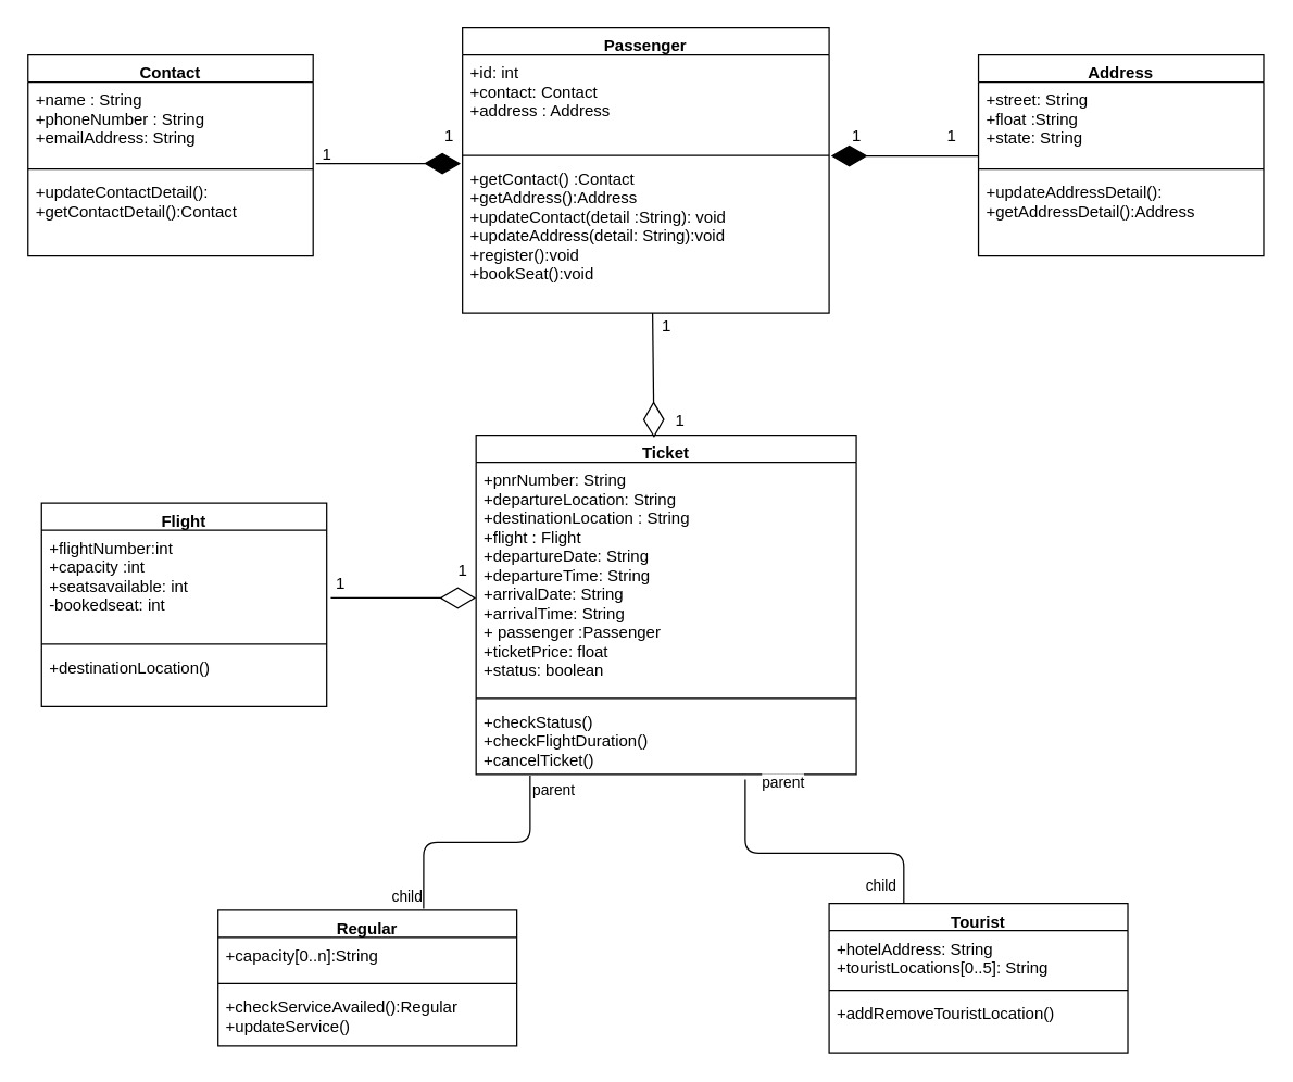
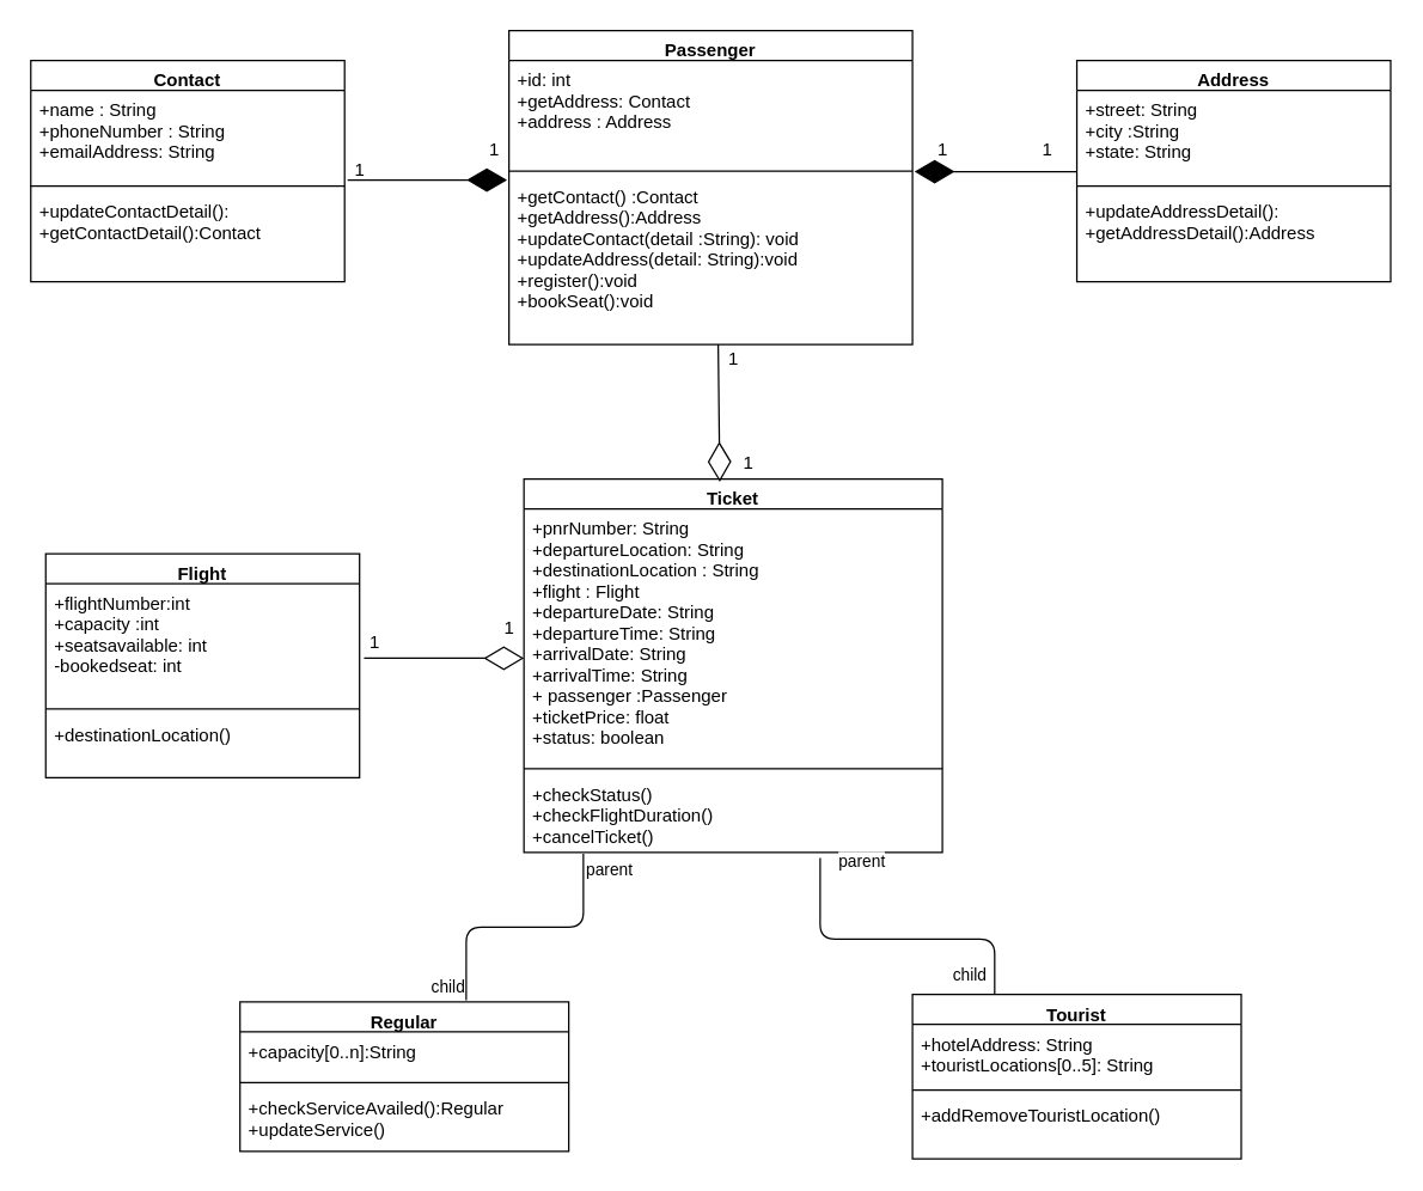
  <mxCell id="0" />
  <mxCell id="1" parent="0" />
  <mxCell id="2" value="Passenger" style="swimlane;fontStyle=1;align=center;verticalAlign=top;childLayout=stackLayout;horizontal=1;startSize=20;horizontalStack=0;resizeParent=1;resizeParentMax=0;resizeLast=0;collapsible=1;marginBottom=0;" vertex="1" parent="1"><mxGeometry x="340" y="20" width="270" height="210" as="geometry" /></mxCell>
- <mxCell id="3" value="+id: int&#10;+contact: Contact&#10;+address : Address" style="text;strokeColor=none;fillColor=none;align=left;verticalAlign=top;spacingLeft=4;spacingRight=4;overflow=hidden;rotatable=0;points=[[0,0.5],[1,0.5]];portConstraint=eastwest;" vertex="1" parent="2"><mxGeometry y="20" width="270" height="70" as="geometry" /></mxCell>
+ <mxCell id="3" value="+id: int&#10;+getAddress: Contact&#10;+address : Address" style="text;strokeColor=none;fillColor=none;align=left;verticalAlign=top;spacingLeft=4;spacingRight=4;overflow=hidden;rotatable=0;points=[[0,0.5],[1,0.5]];portConstraint=eastwest;" vertex="1" parent="2"><mxGeometry y="20" width="270" height="70" as="geometry" /></mxCell>
  <mxCell id="4" value="" style="line;strokeWidth=1;fillColor=none;align=left;verticalAlign=middle;spacingTop=-1;spacingLeft=3;spacingRight=3;rotatable=0;labelPosition=right;points=[];portConstraint=eastwest;" vertex="1" parent="2"><mxGeometry y="90" width="270" height="8" as="geometry" /></mxCell>
  <mxCell id="5" value="+getContact() :Contact&#10;+getAddress():Address&#10;+updateContact(detail :String): void&#10;+updateAddress(detail: String):void&#10;+register():void&#10;+bookSeat():void" style="text;strokeColor=none;fillColor=none;align=left;verticalAlign=top;spacingLeft=4;spacingRight=4;overflow=hidden;rotatable=0;points=[[0,0.5],[1,0.5]];portConstraint=eastwest;" vertex="1" parent="2"><mxGeometry y="98" width="270" height="112" as="geometry" /></mxCell>
  <mxCell id="6" value="Contact" style="swimlane;fontStyle=1;align=center;verticalAlign=top;childLayout=stackLayout;horizontal=1;startSize=20;horizontalStack=0;resizeParent=1;resizeParentMax=0;resizeLast=0;collapsible=1;marginBottom=0;" vertex="1" parent="1"><mxGeometry x="20" y="40" width="210" height="148" as="geometry" /></mxCell>
  <mxCell id="7" value="+name : String&#10;+phoneNumber : String&#10;+emailAddress: String" style="text;strokeColor=none;fillColor=none;align=left;verticalAlign=top;spacingLeft=4;spacingRight=4;overflow=hidden;rotatable=0;points=[[0,0.5],[1,0.5]];portConstraint=eastwest;" vertex="1" parent="6"><mxGeometry y="20" width="210" height="60" as="geometry" /></mxCell>
  <mxCell id="8" value="" style="line;strokeWidth=1;fillColor=none;align=left;verticalAlign=middle;spacingTop=-1;spacingLeft=3;spacingRight=3;rotatable=0;labelPosition=right;points=[];portConstraint=eastwest;" vertex="1" parent="6"><mxGeometry y="80" width="210" height="8" as="geometry" /></mxCell>
  <mxCell id="9" value="+updateContactDetail():&#10;+getContactDetail():Contact" style="text;strokeColor=none;fillColor=none;align=left;verticalAlign=top;spacingLeft=4;spacingRight=4;overflow=hidden;rotatable=0;points=[[0,0.5],[1,0.5]];portConstraint=eastwest;" vertex="1" parent="6"><mxGeometry y="88" width="210" height="60" as="geometry" /></mxCell>
  <mxCell id="10" value="Address" style="swimlane;fontStyle=1;align=center;verticalAlign=top;childLayout=stackLayout;horizontal=1;startSize=20;horizontalStack=0;resizeParent=1;resizeParentMax=0;resizeLast=0;collapsible=1;marginBottom=0;" vertex="1" parent="1"><mxGeometry x="720" y="40" width="210" height="148" as="geometry" /></mxCell>
- <mxCell id="11" value="+street: String&#10;+float :String&#10;+state: String" style="text;strokeColor=none;fillColor=none;align=left;verticalAlign=top;spacingLeft=4;spacingRight=4;overflow=hidden;rotatable=0;points=[[0,0.5],[1,0.5]];portConstraint=eastwest;" vertex="1" parent="10"><mxGeometry y="20" width="210" height="60" as="geometry" /></mxCell>
+ <mxCell id="11" value="+street: String&#10;+city :String&#10;+state: String" style="text;strokeColor=none;fillColor=none;align=left;verticalAlign=top;spacingLeft=4;spacingRight=4;overflow=hidden;rotatable=0;points=[[0,0.5],[1,0.5]];portConstraint=eastwest;" vertex="1" parent="10"><mxGeometry y="20" width="210" height="60" as="geometry" /></mxCell>
  <mxCell id="12" value="" style="line;strokeWidth=1;fillColor=none;align=left;verticalAlign=middle;spacingTop=-1;spacingLeft=3;spacingRight=3;rotatable=0;labelPosition=right;points=[];portConstraint=eastwest;" vertex="1" parent="10"><mxGeometry y="80" width="210" height="8" as="geometry" /></mxCell>
  <mxCell id="13" value="+updateAddressDetail():&#10;+getAddressDetail():Address" style="text;strokeColor=none;fillColor=none;align=left;verticalAlign=top;spacingLeft=4;spacingRight=4;overflow=hidden;rotatable=0;points=[[0,0.5],[1,0.5]];portConstraint=eastwest;" vertex="1" parent="10"><mxGeometry y="88" width="210" height="60" as="geometry" /></mxCell>
  <mxCell id="14" value="Ticket" style="swimlane;fontStyle=1;align=center;verticalAlign=top;childLayout=stackLayout;horizontal=1;startSize=20;horizontalStack=0;resizeParent=1;resizeParentMax=0;resizeLast=0;collapsible=1;marginBottom=0;" vertex="1" parent="1"><mxGeometry x="350" y="320" width="280" height="250" as="geometry" /></mxCell>
  <mxCell id="15" value="+pnrNumber: String&#10;+departureLocation: String&#10;+destinationLocation : String&#10;+flight : Flight&#10;+departureDate: String&#10;+departureTime: String&#10;+arrivalDate: String&#10;+arrivalTime: String&#10;+ passenger :Passenger&#10;+ticketPrice: float&#10;+status: boolean" style="text;strokeColor=none;fillColor=none;align=left;verticalAlign=top;spacingLeft=4;spacingRight=4;overflow=hidden;rotatable=0;points=[[0,0.5],[1,0.5]];portConstraint=eastwest;" vertex="1" parent="14"><mxGeometry y="20" width="280" height="170" as="geometry" /></mxCell>
  <mxCell id="16" value="" style="line;strokeWidth=1;fillColor=none;align=left;verticalAlign=middle;spacingTop=-1;spacingLeft=3;spacingRight=3;rotatable=0;labelPosition=right;points=[];portConstraint=eastwest;" vertex="1" parent="14"><mxGeometry y="190" width="280" height="8" as="geometry" /></mxCell>
  <mxCell id="17" value="+checkStatus()&#10;+checkFlightDuration()&#10;+cancelTicket()" style="text;strokeColor=none;fillColor=none;align=left;verticalAlign=top;spacingLeft=4;spacingRight=4;overflow=hidden;rotatable=0;points=[[0,0.5],[1,0.5]];portConstraint=eastwest;" vertex="1" parent="14"><mxGeometry y="198" width="280" height="52" as="geometry" /></mxCell>
  <mxCell id="18" value="" style="endArrow=none;html=1;edgeStyle=orthogonalEdgeStyle;entryX=0.25;entryY=0;entryDx=0;entryDy=0;exitX=0.708;exitY=1.069;exitDx=0;exitDy=0;exitPerimeter=0;" edge="1" parent="14" source="17"><mxGeometry relative="1" as="geometry"><mxPoint x="199" y="260" as="sourcePoint" /><mxPoint x="315" y="353.39" as="targetPoint" /><Array as="points"><mxPoint x="198" y="308" /><mxPoint x="315" y="308" /></Array></mxGeometry></mxCell>
  <mxCell id="19" value="parent" style="edgeLabel;resizable=0;html=1;align=left;verticalAlign=bottom;" connectable="0" vertex="1" parent="18"><mxGeometry x="-1" relative="1" as="geometry"><mxPoint x="11" y="10" as="offset" /></mxGeometry></mxCell>
  <mxCell id="20" value="child" style="edgeLabel;resizable=0;html=1;align=right;verticalAlign=bottom;" connectable="0" vertex="1" parent="18"><mxGeometry x="1" relative="1" as="geometry"><mxPoint x="-5" y="-14" as="offset" /></mxGeometry></mxCell>
  <mxCell id="21" value="Regular" style="swimlane;fontStyle=1;align=center;verticalAlign=top;childLayout=stackLayout;horizontal=1;startSize=20;horizontalStack=0;resizeParent=1;resizeParentMax=0;resizeLast=0;collapsible=1;marginBottom=0;" vertex="1" parent="1"><mxGeometry x="160" y="670" width="220" height="100" as="geometry" /></mxCell>
  <mxCell id="22" value="+capacity[0..n]:String" style="text;strokeColor=none;fillColor=none;align=left;verticalAlign=top;spacingLeft=4;spacingRight=4;overflow=hidden;rotatable=0;points=[[0,0.5],[1,0.5]];portConstraint=eastwest;" vertex="1" parent="21"><mxGeometry y="20" width="220" height="30" as="geometry" /></mxCell>
  <mxCell id="23" value="" style="line;strokeWidth=1;fillColor=none;align=left;verticalAlign=middle;spacingTop=-1;spacingLeft=3;spacingRight=3;rotatable=0;labelPosition=right;points=[];portConstraint=eastwest;" vertex="1" parent="21"><mxGeometry y="50" width="220" height="8" as="geometry" /></mxCell>
  <mxCell id="24" value="+checkServiceAvailed():Regular&#10;+updateService()" style="text;strokeColor=none;fillColor=none;align=left;verticalAlign=top;spacingLeft=4;spacingRight=4;overflow=hidden;rotatable=0;points=[[0,0.5],[1,0.5]];portConstraint=eastwest;" vertex="1" parent="21"><mxGeometry y="58" width="220" height="42" as="geometry" /></mxCell>
  <mxCell id="25" value="Tourist" style="swimlane;fontStyle=1;align=center;verticalAlign=top;childLayout=stackLayout;horizontal=1;startSize=20;horizontalStack=0;resizeParent=1;resizeParentMax=0;resizeLast=0;collapsible=1;marginBottom=0;" vertex="1" parent="1"><mxGeometry x="610" y="665" width="220" height="110" as="geometry" /></mxCell>
  <mxCell id="26" value="+hotelAddress: String&#10;+touristLocations[0..5]: String" style="text;strokeColor=none;fillColor=none;align=left;verticalAlign=top;spacingLeft=4;spacingRight=4;overflow=hidden;rotatable=0;points=[[0,0.5],[1,0.5]];portConstraint=eastwest;" vertex="1" parent="25"><mxGeometry y="20" width="220" height="40" as="geometry" /></mxCell>
  <mxCell id="27" value="" style="line;strokeWidth=1;fillColor=none;align=left;verticalAlign=middle;spacingTop=-1;spacingLeft=3;spacingRight=3;rotatable=0;labelPosition=right;points=[];portConstraint=eastwest;" vertex="1" parent="25"><mxGeometry y="60" width="220" height="8" as="geometry" /></mxCell>
  <mxCell id="28" value="+addRemoveTouristLocation()" style="text;strokeColor=none;fillColor=none;align=left;verticalAlign=top;spacingLeft=4;spacingRight=4;overflow=hidden;rotatable=0;points=[[0,0.5],[1,0.5]];portConstraint=eastwest;" vertex="1" parent="25"><mxGeometry y="68" width="220" height="42" as="geometry" /></mxCell>
  <mxCell id="29" value="Flight" style="swimlane;fontStyle=1;align=center;verticalAlign=top;childLayout=stackLayout;horizontal=1;startSize=20;horizontalStack=0;resizeParent=1;resizeParentMax=0;resizeLast=0;collapsible=1;marginBottom=0;" vertex="1" parent="1"><mxGeometry x="30" y="370" width="210" height="150" as="geometry" /></mxCell>
  <mxCell id="30" value="+flightNumber:int&#10;+capacity :int&#10;+seatsavailable: int&#10;-bookedseat: int" style="text;strokeColor=none;fillColor=none;align=left;verticalAlign=top;spacingLeft=4;spacingRight=4;overflow=hidden;rotatable=0;points=[[0,0.5],[1,0.5]];portConstraint=eastwest;" vertex="1" parent="29"><mxGeometry y="20" width="210" height="80" as="geometry" /></mxCell>
  <mxCell id="31" value="" style="line;strokeWidth=1;fillColor=none;align=left;verticalAlign=middle;spacingTop=-1;spacingLeft=3;spacingRight=3;rotatable=0;labelPosition=right;points=[];portConstraint=eastwest;" vertex="1" parent="29"><mxGeometry y="100" width="210" height="8" as="geometry" /></mxCell>
  <mxCell id="32" value="+destinationLocation()" style="text;strokeColor=none;fillColor=none;align=left;verticalAlign=top;spacingLeft=4;spacingRight=4;overflow=hidden;rotatable=0;points=[[0,0.5],[1,0.5]];portConstraint=eastwest;" vertex="1" parent="29"><mxGeometry y="108" width="210" height="42" as="geometry" /></mxCell>
  <mxCell id="33" value="" style="endArrow=diamondThin;endFill=1;endSize=24;html=1;entryX=-0.005;entryY=0.018;entryDx=0;entryDy=0;entryPerimeter=0;" edge="1" parent="1" target="5"><mxGeometry width="160" relative="1" as="geometry"><mxPoint x="232" y="120" as="sourcePoint" /><mxPoint x="460" y="250" as="targetPoint" /><Array as="points"><mxPoint x="280" y="120" /></Array></mxGeometry></mxCell>
  <mxCell id="34" value="" style="endArrow=diamondThin;endFill=1;endSize=24;html=1;entryX=1.005;entryY=-0.032;entryDx=0;entryDy=0;entryPerimeter=0;exitX=0.001;exitY=0.907;exitDx=0;exitDy=0;exitPerimeter=0;" edge="1" parent="1" source="11" target="5"><mxGeometry width="160" relative="1" as="geometry"><mxPoint x="687" y="114" as="sourcePoint" /><mxPoint x="460" y="250" as="targetPoint" /></mxGeometry></mxCell>
  <mxCell id="35" value="" style="endArrow=diamondThin;endFill=0;endSize=24;html=1;entryX=0.468;entryY=0.008;entryDx=0;entryDy=0;entryPerimeter=0;" edge="1" parent="1" target="14"><mxGeometry width="160" relative="1" as="geometry"><mxPoint x="480" y="230" as="sourcePoint" /><mxPoint x="460" y="250" as="targetPoint" /></mxGeometry></mxCell>
  <mxCell id="36" value="" style="endArrow=none;html=1;edgeStyle=orthogonalEdgeStyle;exitX=0.142;exitY=1.015;exitDx=0;exitDy=0;exitPerimeter=0;entryX=0.688;entryY=-0.012;entryDx=0;entryDy=0;entryPerimeter=0;" edge="1" parent="1" source="17" target="21"><mxGeometry relative="1" as="geometry"><mxPoint x="300" y="440" as="sourcePoint" /><mxPoint x="460" y="440" as="targetPoint" /></mxGeometry></mxCell>
  <mxCell id="37" value="parent" style="edgeLabel;resizable=0;html=1;align=left;verticalAlign=bottom;" connectable="0" vertex="1" parent="36"><mxGeometry x="-1" relative="1" as="geometry"><mxPoint y="19" as="offset" /></mxGeometry></mxCell>
  <mxCell id="38" value="child" style="edgeLabel;resizable=0;html=1;align=right;verticalAlign=bottom;" connectable="0" vertex="1" parent="36"><mxGeometry x="1" relative="1" as="geometry" /></mxCell>
  <mxCell id="39" value="" style="endArrow=diamondThin;endFill=0;endSize=24;html=1;" edge="1" parent="1"><mxGeometry width="160" relative="1" as="geometry"><mxPoint x="243" y="440" as="sourcePoint" /><mxPoint x="350" y="440" as="targetPoint" /></mxGeometry></mxCell>
  <mxCell id="40" value="1" style="text;html=1;align=center;verticalAlign=middle;resizable=0;points=[];autosize=1;strokeColor=none;" vertex="1" parent="1"><mxGeometry x="240" y="420" width="20" height="20" as="geometry" /></mxCell>
  <mxCell id="41" value="1" style="text;html=1;align=center;verticalAlign=middle;resizable=0;points=[];autosize=1;strokeColor=none;" vertex="1" parent="1"><mxGeometry x="330" y="410" width="20" height="20" as="geometry" /></mxCell>
  <mxCell id="42" value="1" style="text;html=1;align=center;verticalAlign=middle;resizable=0;points=[];autosize=1;strokeColor=none;" vertex="1" parent="1"><mxGeometry x="490" y="300" width="20" height="20" as="geometry" /></mxCell>
  <mxCell id="43" value="1" style="text;html=1;align=center;verticalAlign=middle;resizable=0;points=[];autosize=1;strokeColor=none;" vertex="1" parent="1"><mxGeometry x="480" y="230" width="20" height="20" as="geometry" /></mxCell>
  <mxCell id="44" value="1" style="text;html=1;align=center;verticalAlign=middle;resizable=0;points=[];autosize=1;strokeColor=none;" vertex="1" parent="1"><mxGeometry x="230" y="104" width="20" height="20" as="geometry" /></mxCell>
  <mxCell id="45" value="1" style="text;html=1;align=center;verticalAlign=middle;resizable=0;points=[];autosize=1;strokeColor=none;" vertex="1" parent="1"><mxGeometry x="320" y="90" width="20" height="20" as="geometry" /></mxCell>
  <mxCell id="46" value="1" style="text;html=1;align=center;verticalAlign=middle;resizable=0;points=[];autosize=1;strokeColor=none;" vertex="1" parent="1"><mxGeometry x="620" y="90" width="20" height="20" as="geometry" /></mxCell>
  <mxCell id="47" value="1" style="text;html=1;align=center;verticalAlign=middle;resizable=0;points=[];autosize=1;strokeColor=none;" vertex="1" parent="1"><mxGeometry x="690" y="90" width="20" height="20" as="geometry" /></mxCell>
